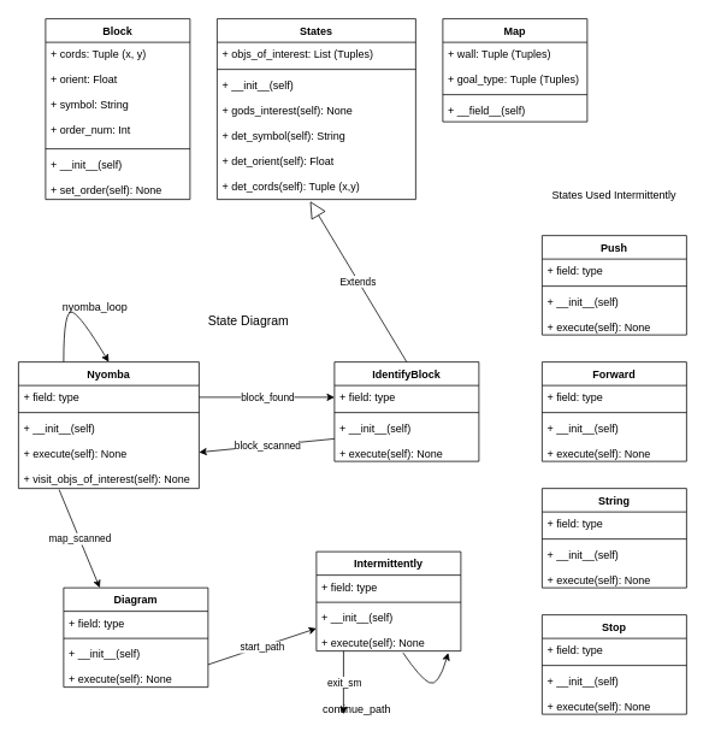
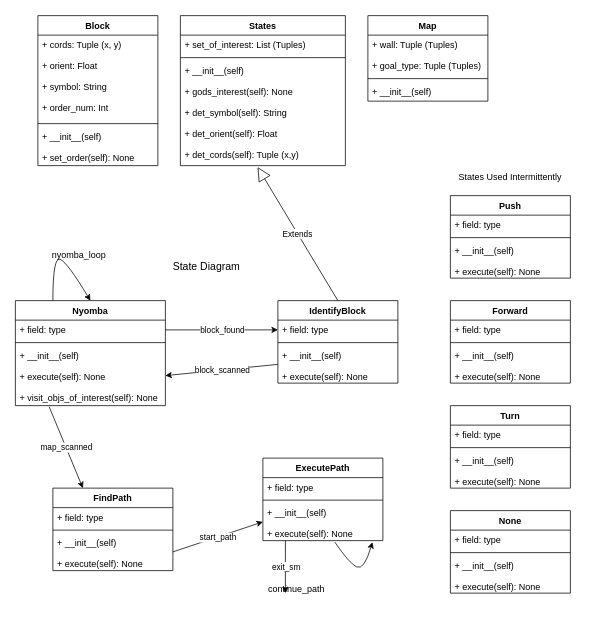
  <mxCell id="0" />
  <mxCell id="1" parent="0" />
  <mxCell id="2" value="Block" style="swimlane;fontStyle=1;align=center;verticalAlign=top;childLayout=stackLayout;horizontal=1;startSize=26;horizontalStack=0;resizeParent=1;resizeParentMax=0;resizeLast=0;collapsible=1;marginBottom=0;" vertex="1" parent="1"><mxGeometry x="50" y="20" width="160" height="200" as="geometry" /></mxCell>
  <mxCell id="3" value="+ cords: Tuple (x, y)&#10;&#10;+ orient: Float&#10;&#10;+ symbol: String&#10;&#10;+ order_num: Int" style="text;strokeColor=none;fillColor=none;align=left;verticalAlign=top;spacingLeft=4;spacingRight=4;overflow=hidden;rotatable=0;points=[[0,0.5],[1,0.5]];portConstraint=eastwest;" vertex="1" parent="2"><mxGeometry y="26" width="160" height="114" as="geometry" /></mxCell>
  <mxCell id="4" value="" style="line;strokeWidth=1;fillColor=none;align=left;verticalAlign=middle;spacingTop=-1;spacingLeft=3;spacingRight=3;rotatable=0;labelPosition=right;points=[];portConstraint=eastwest;strokeColor=inherit;" vertex="1" parent="2"><mxGeometry y="140" width="160" height="8" as="geometry" /></mxCell>
  <mxCell id="5" value="+ __init__(self)&#10;&#10;+ set_order(self): None" style="text;strokeColor=none;fillColor=none;align=left;verticalAlign=top;spacingLeft=4;spacingRight=4;overflow=hidden;rotatable=0;points=[[0,0.5],[1,0.5]];portConstraint=eastwest;" vertex="1" parent="2"><mxGeometry y="148" width="160" height="52" as="geometry" /></mxCell>
  <mxCell id="6" value="Map" style="swimlane;fontStyle=1;align=center;verticalAlign=top;childLayout=stackLayout;horizontal=1;startSize=26;horizontalStack=0;resizeParent=1;resizeParentMax=0;resizeLast=0;collapsible=1;marginBottom=0;" vertex="1" parent="1"><mxGeometry x="490" y="20" width="160" height="114" as="geometry" /></mxCell>
  <mxCell id="7" value="+ wall: Tuple (Tuples)&#10;&#10;+ goal_type: Tuple (Tuples)" style="text;strokeColor=none;fillColor=none;align=left;verticalAlign=top;spacingLeft=4;spacingRight=4;overflow=hidden;rotatable=0;points=[[0,0.5],[1,0.5]];portConstraint=eastwest;" vertex="1" parent="6"><mxGeometry y="26" width="160" height="54" as="geometry" /></mxCell>
  <mxCell id="8" value="" style="line;strokeWidth=1;fillColor=none;align=left;verticalAlign=middle;spacingTop=-1;spacingLeft=3;spacingRight=3;rotatable=0;labelPosition=right;points=[];portConstraint=eastwest;strokeColor=inherit;" vertex="1" parent="6"><mxGeometry y="80" width="160" height="8" as="geometry" /></mxCell>
- <mxCell id="9" value="+ __field__(self)" style="text;strokeColor=none;fillColor=none;align=left;verticalAlign=top;spacingLeft=4;spacingRight=4;overflow=hidden;rotatable=0;points=[[0,0.5],[1,0.5]];portConstraint=eastwest;" vertex="1" parent="6"><mxGeometry y="88" width="160" height="26" as="geometry" /></mxCell>
+ <mxCell id="9" value="+ __init__(self)" style="text;strokeColor=none;fillColor=none;align=left;verticalAlign=top;spacingLeft=4;spacingRight=4;overflow=hidden;rotatable=0;points=[[0,0.5],[1,0.5]];portConstraint=eastwest;" vertex="1" parent="6"><mxGeometry y="88" width="160" height="26" as="geometry" /></mxCell>
  <mxCell id="10" value="States" style="swimlane;fontStyle=1;align=center;verticalAlign=top;childLayout=stackLayout;horizontal=1;startSize=26;horizontalStack=0;resizeParent=1;resizeParentMax=0;resizeLast=0;collapsible=1;marginBottom=0;" vertex="1" parent="1"><mxGeometry x="240" y="20" width="220" height="200" as="geometry" /></mxCell>
- <mxCell id="11" value="+ objs_of_interest: List (Tuples)" style="text;strokeColor=none;fillColor=none;align=left;verticalAlign=top;spacingLeft=4;spacingRight=4;overflow=hidden;rotatable=0;points=[[0,0.5],[1,0.5]];portConstraint=eastwest;" vertex="1" parent="10"><mxGeometry y="26" width="220" height="26" as="geometry" /></mxCell>
+ <mxCell id="11" value="+ set_of_interest: List (Tuples)" style="text;strokeColor=none;fillColor=none;align=left;verticalAlign=top;spacingLeft=4;spacingRight=4;overflow=hidden;rotatable=0;points=[[0,0.5],[1,0.5]];portConstraint=eastwest;" vertex="1" parent="10"><mxGeometry y="26" width="220" height="26" as="geometry" /></mxCell>
  <mxCell id="12" value="" style="line;strokeWidth=1;fillColor=none;align=left;verticalAlign=middle;spacingTop=-1;spacingLeft=3;spacingRight=3;rotatable=0;labelPosition=right;points=[];portConstraint=eastwest;strokeColor=inherit;" vertex="1" parent="10"><mxGeometry y="52" width="220" height="8" as="geometry" /></mxCell>
  <mxCell id="13" value="+ __init__(self)&#10;&#10;+ gods_interest(self): None&#10;&#10;+ det_symbol(self): String&#10;&#10;+ det_orient(self): Float&#10;&#10;+ det_cords(self): Tuple (x,y)" style="text;strokeColor=none;fillColor=none;align=left;verticalAlign=top;spacingLeft=4;spacingRight=4;overflow=hidden;rotatable=0;points=[[0,0.5],[1,0.5]];portConstraint=eastwest;" vertex="1" parent="10"><mxGeometry y="60" width="220" height="140" as="geometry" /></mxCell>
  <mxCell id="14" value="Nyomba" style="swimlane;fontStyle=1;align=center;verticalAlign=top;childLayout=stackLayout;horizontal=1;startSize=26;horizontalStack=0;resizeParent=1;resizeParentMax=0;resizeLast=0;collapsible=1;marginBottom=0;" vertex="1" parent="1"><mxGeometry x="20" y="400" width="200" height="140" as="geometry" /></mxCell>
  <mxCell id="15" value="+ field: type" style="text;strokeColor=none;fillColor=none;align=left;verticalAlign=top;spacingLeft=4;spacingRight=4;overflow=hidden;rotatable=0;points=[[0,0.5],[1,0.5]];portConstraint=eastwest;" vertex="1" parent="14"><mxGeometry y="26" width="200" height="26" as="geometry" /></mxCell>
  <mxCell id="16" value="" style="line;strokeWidth=1;fillColor=none;align=left;verticalAlign=middle;spacingTop=-1;spacingLeft=3;spacingRight=3;rotatable=0;labelPosition=right;points=[];portConstraint=eastwest;strokeColor=inherit;" vertex="1" parent="14"><mxGeometry y="52" width="200" height="8" as="geometry" /></mxCell>
  <mxCell id="17" value="+ __init__(self)&#10;&#10;+ execute(self): None&#10;&#10;+ visit_objs_of_interest(self): None" style="text;strokeColor=none;fillColor=none;align=left;verticalAlign=top;spacingLeft=4;spacingRight=4;overflow=hidden;rotatable=0;points=[[0,0.5],[1,0.5]];portConstraint=eastwest;" vertex="1" parent="14"><mxGeometry y="60" width="200" height="80" as="geometry" /></mxCell>
  <mxCell id="18" value="IdentifyBlock" style="swimlane;fontStyle=1;align=center;verticalAlign=top;childLayout=stackLayout;horizontal=1;startSize=26;horizontalStack=0;resizeParent=1;resizeParentMax=0;resizeLast=0;collapsible=1;marginBottom=0;" vertex="1" parent="1"><mxGeometry x="370" y="400" width="160" height="110" as="geometry" /></mxCell>
  <mxCell id="19" value="+ field: type" style="text;strokeColor=none;fillColor=none;align=left;verticalAlign=top;spacingLeft=4;spacingRight=4;overflow=hidden;rotatable=0;points=[[0,0.5],[1,0.5]];portConstraint=eastwest;" vertex="1" parent="18"><mxGeometry y="26" width="160" height="26" as="geometry" /></mxCell>
  <mxCell id="20" value="" style="line;strokeWidth=1;fillColor=none;align=left;verticalAlign=middle;spacingTop=-1;spacingLeft=3;spacingRight=3;rotatable=0;labelPosition=right;points=[];portConstraint=eastwest;strokeColor=inherit;" vertex="1" parent="18"><mxGeometry y="52" width="160" height="8" as="geometry" /></mxCell>
  <mxCell id="21" value="+ __init__(self)&#10;&#10;+ execute(self): None" style="text;strokeColor=none;fillColor=none;align=left;verticalAlign=top;spacingLeft=4;spacingRight=4;overflow=hidden;rotatable=0;points=[[0,0.5],[1,0.5]];portConstraint=eastwest;" vertex="1" parent="18"><mxGeometry y="60" width="160" height="50" as="geometry" /></mxCell>
  <mxCell id="22" value="Forward" style="swimlane;fontStyle=1;align=center;verticalAlign=top;childLayout=stackLayout;horizontal=1;startSize=26;horizontalStack=0;resizeParent=1;resizeParentMax=0;resizeLast=0;collapsible=1;marginBottom=0;" vertex="1" parent="1"><mxGeometry x="600" y="400" width="160" height="110" as="geometry" /></mxCell>
  <mxCell id="23" value="+ field: type" style="text;strokeColor=none;fillColor=none;align=left;verticalAlign=top;spacingLeft=4;spacingRight=4;overflow=hidden;rotatable=0;points=[[0,0.5],[1,0.5]];portConstraint=eastwest;" vertex="1" parent="22"><mxGeometry y="26" width="160" height="26" as="geometry" /></mxCell>
  <mxCell id="24" value="" style="line;strokeWidth=1;fillColor=none;align=left;verticalAlign=middle;spacingTop=-1;spacingLeft=3;spacingRight=3;rotatable=0;labelPosition=right;points=[];portConstraint=eastwest;strokeColor=inherit;" vertex="1" parent="22"><mxGeometry y="52" width="160" height="8" as="geometry" /></mxCell>
  <mxCell id="25" value="+ __init__(self)&#10;&#10;+ execute(self): None" style="text;strokeColor=none;fillColor=none;align=left;verticalAlign=top;spacingLeft=4;spacingRight=4;overflow=hidden;rotatable=0;points=[[0,0.5],[1,0.5]];portConstraint=eastwest;" vertex="1" parent="22"><mxGeometry y="60" width="160" height="50" as="geometry" /></mxCell>
- <mxCell id="26" value="String" style="swimlane;fontStyle=1;align=center;verticalAlign=top;childLayout=stackLayout;horizontal=1;startSize=26;horizontalStack=0;resizeParent=1;resizeParentMax=0;resizeLast=0;collapsible=1;marginBottom=0;" vertex="1" parent="1"><mxGeometry x="600" y="540" width="160" height="110" as="geometry" /></mxCell>
+ <mxCell id="26" value="Turn" style="swimlane;fontStyle=1;align=center;verticalAlign=top;childLayout=stackLayout;horizontal=1;startSize=26;horizontalStack=0;resizeParent=1;resizeParentMax=0;resizeLast=0;collapsible=1;marginBottom=0;" vertex="1" parent="1"><mxGeometry x="600" y="540" width="160" height="110" as="geometry" /></mxCell>
  <mxCell id="27" value="+ field: type" style="text;strokeColor=none;fillColor=none;align=left;verticalAlign=top;spacingLeft=4;spacingRight=4;overflow=hidden;rotatable=0;points=[[0,0.5],[1,0.5]];portConstraint=eastwest;" vertex="1" parent="26"><mxGeometry y="26" width="160" height="26" as="geometry" /></mxCell>
  <mxCell id="28" value="" style="line;strokeWidth=1;fillColor=none;align=left;verticalAlign=middle;spacingTop=-1;spacingLeft=3;spacingRight=3;rotatable=0;labelPosition=right;points=[];portConstraint=eastwest;strokeColor=inherit;" vertex="1" parent="26"><mxGeometry y="52" width="160" height="8" as="geometry" /></mxCell>
  <mxCell id="29" value="+ __init__(self)&#10;&#10;+ execute(self): None" style="text;strokeColor=none;fillColor=none;align=left;verticalAlign=top;spacingLeft=4;spacingRight=4;overflow=hidden;rotatable=0;points=[[0,0.5],[1,0.5]];portConstraint=eastwest;" vertex="1" parent="26"><mxGeometry y="60" width="160" height="50" as="geometry" /></mxCell>
- <mxCell id="30" value="Stop" style="swimlane;fontStyle=1;align=center;verticalAlign=top;childLayout=stackLayout;horizontal=1;startSize=26;horizontalStack=0;resizeParent=1;resizeParentMax=0;resizeLast=0;collapsible=1;marginBottom=0;" vertex="1" parent="1"><mxGeometry x="600" y="680" width="160" height="110" as="geometry" /></mxCell>
+ <mxCell id="30" value="None" style="swimlane;fontStyle=1;align=center;verticalAlign=top;childLayout=stackLayout;horizontal=1;startSize=26;horizontalStack=0;resizeParent=1;resizeParentMax=0;resizeLast=0;collapsible=1;marginBottom=0;" vertex="1" parent="1"><mxGeometry x="600" y="680" width="160" height="110" as="geometry" /></mxCell>
  <mxCell id="31" value="+ field: type" style="text;strokeColor=none;fillColor=none;align=left;verticalAlign=top;spacingLeft=4;spacingRight=4;overflow=hidden;rotatable=0;points=[[0,0.5],[1,0.5]];portConstraint=eastwest;" vertex="1" parent="30"><mxGeometry y="26" width="160" height="26" as="geometry" /></mxCell>
  <mxCell id="32" value="" style="line;strokeWidth=1;fillColor=none;align=left;verticalAlign=middle;spacingTop=-1;spacingLeft=3;spacingRight=3;rotatable=0;labelPosition=right;points=[];portConstraint=eastwest;strokeColor=inherit;" vertex="1" parent="30"><mxGeometry y="52" width="160" height="8" as="geometry" /></mxCell>
  <mxCell id="33" value="+ __init__(self)&#10;&#10;+ execute(self): None" style="text;strokeColor=none;fillColor=none;align=left;verticalAlign=top;spacingLeft=4;spacingRight=4;overflow=hidden;rotatable=0;points=[[0,0.5],[1,0.5]];portConstraint=eastwest;" vertex="1" parent="30"><mxGeometry y="60" width="160" height="50" as="geometry" /></mxCell>
  <mxCell id="34" value="Push" style="swimlane;fontStyle=1;align=center;verticalAlign=top;childLayout=stackLayout;horizontal=1;startSize=26;horizontalStack=0;resizeParent=1;resizeParentMax=0;resizeLast=0;collapsible=1;marginBottom=0;" vertex="1" parent="1"><mxGeometry x="600" y="260" width="160" height="110" as="geometry" /></mxCell>
  <mxCell id="35" value="+ field: type" style="text;strokeColor=none;fillColor=none;align=left;verticalAlign=top;spacingLeft=4;spacingRight=4;overflow=hidden;rotatable=0;points=[[0,0.5],[1,0.5]];portConstraint=eastwest;" vertex="1" parent="34"><mxGeometry y="26" width="160" height="26" as="geometry" /></mxCell>
  <mxCell id="36" value="" style="line;strokeWidth=1;fillColor=none;align=left;verticalAlign=middle;spacingTop=-1;spacingLeft=3;spacingRight=3;rotatable=0;labelPosition=right;points=[];portConstraint=eastwest;strokeColor=inherit;" vertex="1" parent="34"><mxGeometry y="52" width="160" height="8" as="geometry" /></mxCell>
  <mxCell id="37" value="+ __init__(self)&#10;&#10;+ execute(self): None" style="text;strokeColor=none;fillColor=none;align=left;verticalAlign=top;spacingLeft=4;spacingRight=4;overflow=hidden;rotatable=0;points=[[0,0.5],[1,0.5]];portConstraint=eastwest;" vertex="1" parent="34"><mxGeometry y="60" width="160" height="50" as="geometry" /></mxCell>
- <mxCell id="38" value="Diagram" style="swimlane;fontStyle=1;align=center;verticalAlign=top;childLayout=stackLayout;horizontal=1;startSize=26;horizontalStack=0;resizeParent=1;resizeParentMax=0;resizeLast=0;collapsible=1;marginBottom=0;" vertex="1" parent="1"><mxGeometry x="70" y="650" width="160" height="110" as="geometry" /></mxCell>
+ <mxCell id="38" value="FindPath" style="swimlane;fontStyle=1;align=center;verticalAlign=top;childLayout=stackLayout;horizontal=1;startSize=26;horizontalStack=0;resizeParent=1;resizeParentMax=0;resizeLast=0;collapsible=1;marginBottom=0;" vertex="1" parent="1"><mxGeometry x="70" y="650" width="160" height="110" as="geometry" /></mxCell>
  <mxCell id="39" value="+ field: type" style="text;strokeColor=none;fillColor=none;align=left;verticalAlign=top;spacingLeft=4;spacingRight=4;overflow=hidden;rotatable=0;points=[[0,0.5],[1,0.5]];portConstraint=eastwest;" vertex="1" parent="38"><mxGeometry y="26" width="160" height="26" as="geometry" /></mxCell>
  <mxCell id="40" value="" style="line;strokeWidth=1;fillColor=none;align=left;verticalAlign=middle;spacingTop=-1;spacingLeft=3;spacingRight=3;rotatable=0;labelPosition=right;points=[];portConstraint=eastwest;strokeColor=inherit;" vertex="1" parent="38"><mxGeometry y="52" width="160" height="8" as="geometry" /></mxCell>
  <mxCell id="41" value="+ __init__(self)&#10;&#10;+ execute(self): None" style="text;strokeColor=none;fillColor=none;align=left;verticalAlign=top;spacingLeft=4;spacingRight=4;overflow=hidden;rotatable=0;points=[[0,0.5],[1,0.5]];portConstraint=eastwest;" vertex="1" parent="38"><mxGeometry y="60" width="160" height="50" as="geometry" /></mxCell>
  <mxCell id="42" value="State Diagram" style="text;html=1;strokeColor=none;fillColor=none;align=center;verticalAlign=middle;whiteSpace=wrap;rounded=0;fontSize=14;" vertex="1" parent="1"><mxGeometry x="200" y="335" width="150" height="40" as="geometry" /></mxCell>
- <mxCell id="43" value="States Used Intermittently" style="text;html=1;strokeColor=none;fillColor=none;align=center;verticalAlign=middle;whiteSpace=wrap;rounded=0;" vertex="1" parent="1"><mxGeometry x="590" y="200" width="180" height="30" as="geometry" /></mxCell>
+ <mxCell id="43" value="States Used Intermittently" style="text;html=1;strokeColor=none;fillColor=none;align=center;verticalAlign=middle;whiteSpace=wrap;rounded=0;" vertex="1" parent="1"><mxGeometry x="590" y="220" width="180" height="30" as="geometry" /></mxCell>
  <mxCell id="44" value="Extends" style="endArrow=block;endSize=16;endFill=0;html=1;rounded=0;jumpStyle=none;exitX=0.5;exitY=0;exitDx=0;exitDy=0;entryX=0.468;entryY=1.014;entryDx=0;entryDy=0;entryPerimeter=0;" edge="1" parent="1" source="18" target="13"><mxGeometry width="160" relative="1" as="geometry"><mxPoint x="390" y="470" as="sourcePoint" /><mxPoint x="489" y="385" as="targetPoint" /></mxGeometry></mxCell>
  <mxCell id="45" value="" style="endArrow=classic;html=1;rounded=0;entryX=0;entryY=0.5;entryDx=0;entryDy=0;exitX=1;exitY=0.5;exitDx=0;exitDy=0;" edge="1" parent="1" source="15" target="19"><mxGeometry relative="1" as="geometry"><mxPoint x="180" y="439" as="sourcePoint" /><mxPoint x="280" y="442.5" as="targetPoint" /></mxGeometry></mxCell>
  <mxCell id="46" value="block_found" style="edgeLabel;resizable=0;html=1;align=center;verticalAlign=middle;" connectable="0" vertex="1" parent="45"><mxGeometry relative="1" as="geometry" /></mxCell>
  <mxCell id="47" value="" style="endArrow=classic;html=1;rounded=0;exitX=0;exitY=0.5;exitDx=0;exitDy=0;entryX=1;entryY=0.5;entryDx=0;entryDy=0;" edge="1" parent="1" source="21" target="17"><mxGeometry relative="1" as="geometry"><mxPoint x="240" y="500" as="sourcePoint" /><mxPoint x="325" y="530" as="targetPoint" /></mxGeometry></mxCell>
  <mxCell id="48" value="block_scanned" style="edgeLabel;resizable=0;html=1;align=center;verticalAlign=middle;" connectable="0" vertex="1" parent="47"><mxGeometry relative="1" as="geometry" /></mxCell>
  <mxCell id="49" value="" style="endArrow=classic;html=1;rounded=0;exitX=0.225;exitY=1.017;exitDx=0;exitDy=0;exitPerimeter=0;entryX=0.25;entryY=0;entryDx=0;entryDy=0;" edge="1" parent="1" source="17" target="38"><mxGeometry relative="1" as="geometry"><mxPoint x="80" y="570" as="sourcePoint" /><mxPoint x="180" y="570" as="targetPoint" /></mxGeometry></mxCell>
  <mxCell id="50" value="map_scanned" style="edgeLabel;resizable=0;html=1;align=center;verticalAlign=middle;" connectable="0" vertex="1" parent="49"><mxGeometry relative="1" as="geometry" /></mxCell>
  <mxCell id="51" value="" style="curved=1;endArrow=classic;html=1;rounded=0;exitX=0.25;exitY=0;exitDx=0;exitDy=0;entryX=0.5;entryY=0;entryDx=0;entryDy=0;" edge="1" parent="1" source="14" target="14"><mxGeometry width="50" height="50" relative="1" as="geometry"><mxPoint x="50" y="380" as="sourcePoint" /><mxPoint x="100" y="330" as="targetPoint" /><Array as="points"><mxPoint x="70" y="340" /><mxPoint x="90" y="350" /></Array></mxGeometry></mxCell>
  <mxCell id="52" value="nyomba_loop" style="text;html=1;strokeColor=none;fillColor=none;align=center;verticalAlign=middle;whiteSpace=wrap;rounded=0;" vertex="1" parent="1"><mxGeometry x="60" y="325" width="90" height="30" as="geometry" /></mxCell>
- <mxCell id="53" value="Intermittently" style="swimlane;fontStyle=1;align=center;verticalAlign=top;childLayout=stackLayout;horizontal=1;startSize=26;horizontalStack=0;resizeParent=1;resizeParentMax=0;resizeLast=0;collapsible=1;marginBottom=0;" vertex="1" parent="1"><mxGeometry x="350" y="610" width="160" height="110" as="geometry" /></mxCell>
+ <mxCell id="53" value="ExecutePath" style="swimlane;fontStyle=1;align=center;verticalAlign=top;childLayout=stackLayout;horizontal=1;startSize=26;horizontalStack=0;resizeParent=1;resizeParentMax=0;resizeLast=0;collapsible=1;marginBottom=0;" vertex="1" parent="1"><mxGeometry x="350" y="610" width="160" height="110" as="geometry" /></mxCell>
  <mxCell id="54" value="+ field: type" style="text;strokeColor=none;fillColor=none;align=left;verticalAlign=top;spacingLeft=4;spacingRight=4;overflow=hidden;rotatable=0;points=[[0,0.5],[1,0.5]];portConstraint=eastwest;" vertex="1" parent="53"><mxGeometry y="26" width="160" height="26" as="geometry" /></mxCell>
  <mxCell id="55" value="" style="line;strokeWidth=1;fillColor=none;align=left;verticalAlign=middle;spacingTop=-1;spacingLeft=3;spacingRight=3;rotatable=0;labelPosition=right;points=[];portConstraint=eastwest;strokeColor=inherit;" vertex="1" parent="53"><mxGeometry y="52" width="160" height="8" as="geometry" /></mxCell>
  <mxCell id="56" value="+ __init__(self)&#10;&#10;+ execute(self): None" style="text;strokeColor=none;fillColor=none;align=left;verticalAlign=top;spacingLeft=4;spacingRight=4;overflow=hidden;rotatable=0;points=[[0,0.5],[1,0.5]];portConstraint=eastwest;" vertex="1" parent="53"><mxGeometry y="60" width="160" height="50" as="geometry" /></mxCell>
  <mxCell id="57" value="" style="curved=1;endArrow=classic;html=1;rounded=0;exitX=0.256;exitY=1.04;exitDx=0;exitDy=0;entryX=0.569;entryY=1.04;entryDx=0;entryDy=0;exitPerimeter=0;entryPerimeter=0;" edge="1" parent="53"><mxGeometry width="50" height="50" relative="1" as="geometry"><mxPoint x="95.96" y="112" as="sourcePoint" /><mxPoint x="146.04" y="112" as="targetPoint" /><Array as="points"><mxPoint x="115" y="140" /><mxPoint x="135" y="150" /></Array></mxGeometry></mxCell>
  <mxCell id="58" value="" style="endArrow=classic;html=1;rounded=0;exitX=1;exitY=0.5;exitDx=0;exitDy=0;entryX=0;entryY=0.5;entryDx=0;entryDy=0;" edge="1" parent="1" source="41" target="56"><mxGeometry relative="1" as="geometry"><mxPoint x="320" y="570" as="sourcePoint" /><mxPoint x="420" y="570" as="targetPoint" /></mxGeometry></mxCell>
  <mxCell id="59" value="start_path" style="edgeLabel;resizable=0;html=1;align=center;verticalAlign=middle;" connectable="0" vertex="1" parent="58"><mxGeometry relative="1" as="geometry" /></mxCell>
  <mxCell id="60" value="continue_path" style="text;html=1;strokeColor=none;fillColor=none;align=center;verticalAlign=middle;whiteSpace=wrap;rounded=0;" vertex="1" parent="1"><mxGeometry x="350" y="770" width="90" height="30" as="geometry" /></mxCell>
  <mxCell id="61" value="" style="endArrow=classic;html=1;rounded=0;exitX=0.188;exitY=1;exitDx=0;exitDy=0;exitPerimeter=0;" edge="1" parent="1" source="56"><mxGeometry relative="1" as="geometry"><mxPoint x="320" y="670" as="sourcePoint" /><mxPoint x="380" y="790" as="targetPoint" /></mxGeometry></mxCell>
  <mxCell id="62" value="exit_sm" style="edgeLabel;resizable=0;html=1;align=center;verticalAlign=middle;" connectable="0" vertex="1" parent="61"><mxGeometry relative="1" as="geometry" /></mxCell>
